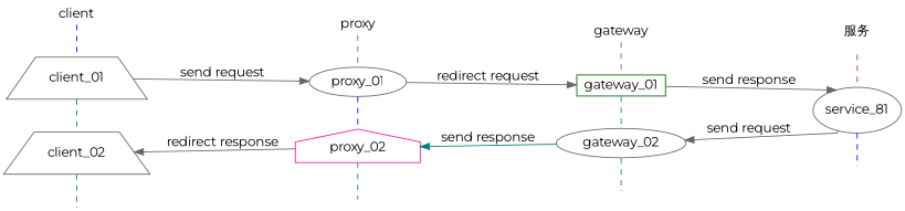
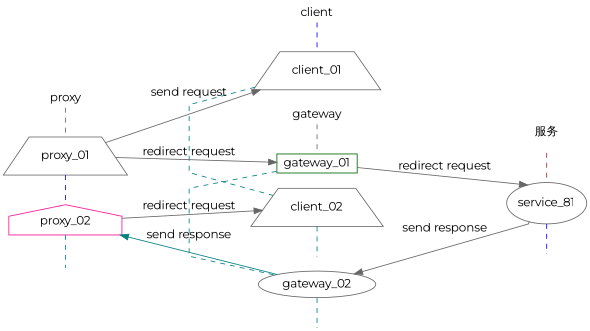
  digraph {
    fontname=Montserrat
    rankdir=LR
    splines=polyline
    node [color=gray40 fontname=Montserrat shape=plaintext]
    edge [color=gray40 dir=none fontname=Montserrat style=dashed]
    n1 [color=deeppink height=0.2 label=client width=0.1]
    client_01 [height=0.2 shape=trapezium width=0.1]
    client_end [color=darkgreen height=0 shape=point width=0]
    client_02 [height=0.2 shape=trapezium width=0.1]
    n5 [color=darkgreen height=0.2 label=proxy width=0.1]
-   proxy_01 [height=0.2 shape=ellipse width=0.1]
+   proxy_01 [height=0.2 shape=trapezium width=0.1]
    proxy_end [color=darkgreen height=0 shape=point width=0]
    proxy_02 [color=deeppink height=0.2 shape=house width=0.1]
    n9 [height=0.2 label=gateway width=0.1]
    gateway_01 [color=darkgreen height=0.2 shape=box width=0.1]
    gateway_end [color=darkgreen height=0 shape=point width=0]
    gateway_02 [height=0.2 shape=ellipse width=0.1]
    n13 [color=darkgreen height=0.7 label="服务" width=0.1]
    n14 [height=0.7 label=service_81 shape=ellipse width=0.1]
    service_end [color=deeppink height=0 shape=point width=0]
    subgraph sub_1 {
      rank=same
      n1
      client_01
      client_end
      client_02
    }
    subgraph sub_2 {
      rank=same
      n5
      proxy_01
      proxy_end
      proxy_02
    }
    subgraph sub_3 {
      rank=same
      n9
      gateway_01
      gateway_end
      gateway_02
    }
    subgraph sub_4 {
      rank=same
      n13
      n14
      service_end
    }
    n1 -> client_01 [color=blue]
    client_01 -> client_02 [color=teal]
-   client_01 -> proxy_01 [label="send request" dir="" style=""]
+   proxy_01 -> client_01 [label="send request" dir="" style=""]
    client_02 -> client_end [color=teal]
    n5 -> proxy_01
    proxy_01 -> proxy_02 [color=blue]
    proxy_01 -> gateway_01 [label="redirect request" dir="" style=""]
-   proxy_02 -> client_02 [label="redirect response" dir="" style=""]
+   proxy_02 -> client_02 [label="redirect request" dir="" style=""]
    proxy_02 -> proxy_end [color=teal]
    n9 -> gateway_01
    gateway_01 -> gateway_02 [color=teal]
-   gateway_01 -> n14 [headport=nw label="send response" dir="" style=""]
+   gateway_01 -> n14 [headport=nw label="redirect request" dir="" style=""]
    gateway_02 -> proxy_02 [color=teal label="send response" dir="" style=""]
    gateway_02 -> gateway_end [color=teal]
    n13 -> n14 [color=brown]
-   n14 -> gateway_02 [label="send request" tailport=sw dir="" style=""]
+   n14 -> gateway_02 [label="send response" tailport=sw dir="" style=""]
    n14 -> service_end [color=blue]
  }
